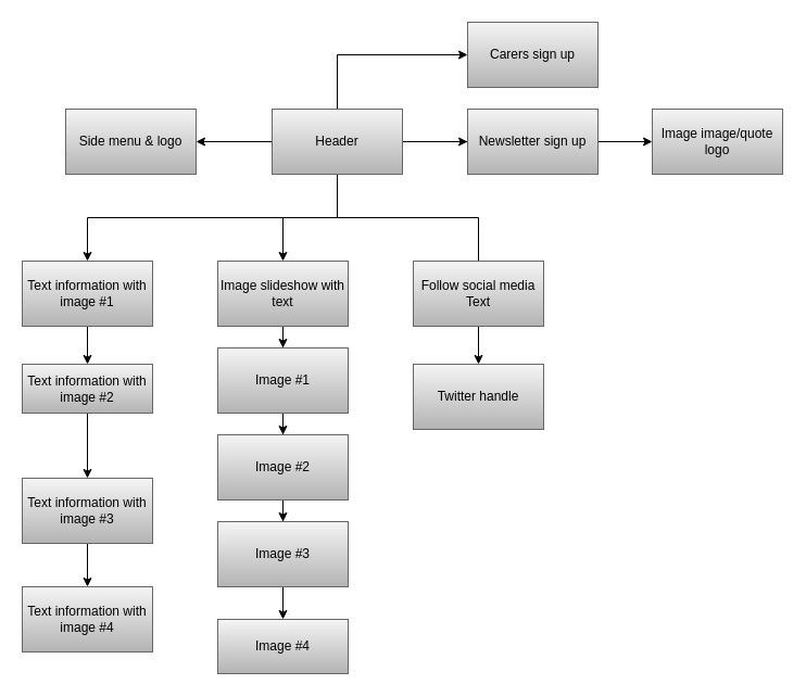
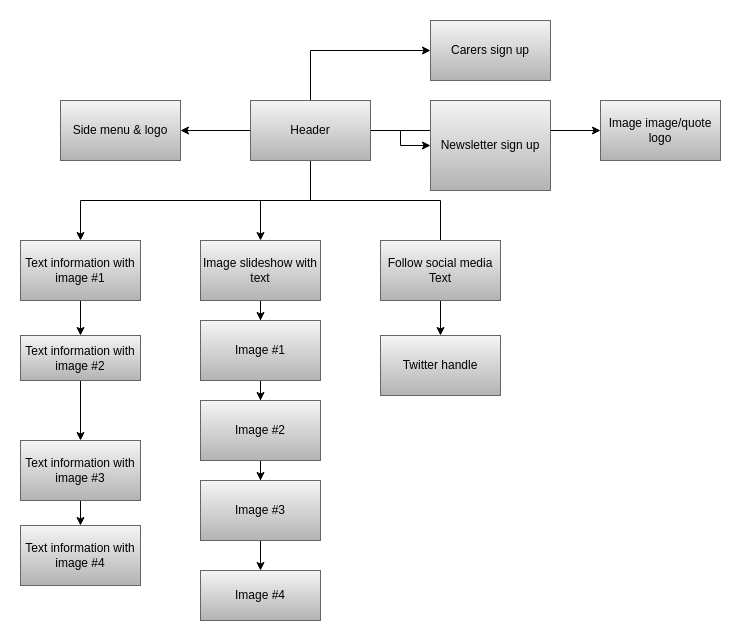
  <mxCell id="0" />
  <mxCell id="1" parent="0" />
  <mxCell id="2" source="9" value="" parent="1" style="edgeStyle=orthogonalEdgeStyle;rounded=0;orthogonalLoop=1;jettySize=auto;html=1;" edge="1" target="20"><mxGeometry as="geometry" relative="1" /></mxCell>
  <mxCell id="3" source="9" value="" parent="1" style="edgeStyle=orthogonalEdgeStyle;rounded=0;orthogonalLoop=1;jettySize=auto;html=1;" edge="1" target="19"><mxGeometry as="geometry" relative="1" /></mxCell>
  <mxCell id="4" source="9" value="" parent="1" style="edgeStyle=orthogonalEdgeStyle;rounded=0;orthogonalLoop=1;jettySize=auto;html=1;" edge="1" target="18"><mxGeometry as="geometry" relative="1" /></mxCell>
  <mxCell id="5" source="9" value="" parent="1" style="edgeStyle=orthogonalEdgeStyle;rounded=0;orthogonalLoop=1;jettySize=auto;html=1;" edge="1" target="17"><mxGeometry as="geometry" relative="1"><Array as="points"><mxPoint x="310" y="50" /></Array></mxGeometry></mxCell>
  <mxCell id="6" source="9" value="" parent="1" style="edgeStyle=orthogonalEdgeStyle;rounded=0;orthogonalLoop=1;jettySize=auto;html=1;entryX=0.5;entryY=0;entryDx=0;entryDy=0;" edge="1" target="11"><mxGeometry as="geometry" relative="1"><Array as="points"><mxPoint x="310" y="200" /><mxPoint y="200" x="80" /></Array></mxGeometry></mxCell>
  <mxCell id="7" source="9" parent="1" style="edgeStyle=orthogonalEdgeStyle;rounded=0;orthogonalLoop=1;jettySize=auto;html=1;entryX=0.5;entryY=0;entryDx=0;entryDy=0;" edge="1" target="22"><mxGeometry as="geometry" relative="1" /></mxCell>
  <mxCell id="8" source="9" parent="1" style="edgeStyle=orthogonalEdgeStyle;rounded=0;orthogonalLoop=1;jettySize=auto;html=1;entryX=0.5;entryY=0.167;entryDx=0;entryDy=0;entryPerimeter=0;" edge="1" target="31"><mxGeometry as="geometry" relative="1"><Array as="points"><mxPoint x="310" y="200" /><mxPoint x="440" y="200" /></Array></mxGeometry></mxCell>
  <mxCell id="9" value="Header" parent="1" style="rounded=0;whiteSpace=wrap;html=1;gradientColor=#b3b3b3;fillColor=#f5f5f5;strokeColor=#666666;" vertex="1"><mxGeometry as="geometry" x="250" y="100" width="120" height="60" /></mxCell>
  <mxCell id="10" source="11" value="" parent="1" style="edgeStyle=orthogonalEdgeStyle;rounded=0;orthogonalLoop=1;jettySize=auto;html=1;" edge="1" target="13"><mxGeometry as="geometry" relative="1" /></mxCell>
  <mxCell id="11" value="Text information with image #1" parent="1" style="rounded=0;whiteSpace=wrap;html=1;gradientColor=#b3b3b3;fillColor=#f5f5f5;strokeColor=#666666;" vertex="1"><mxGeometry as="geometry" x="20" y="240" width="120" height="60" /></mxCell>
  <mxCell id="12" source="13" value="" parent="1" style="edgeStyle=orthogonalEdgeStyle;rounded=0;orthogonalLoop=1;jettySize=auto;html=1;" edge="1" target="15"><mxGeometry as="geometry" relative="1" /></mxCell>
  <mxCell id="13" value="Text information with image #2" parent="1" style="rounded=0;whiteSpace=wrap;html=1;gradientColor=#b3b3b3;fillColor=#f5f5f5;strokeColor=#666666;" vertex="1"><mxGeometry x="20" y="335" as="geometry" width="120" height="45" /></mxCell>
  <mxCell id="14" source="15" value="" parent="1" style="edgeStyle=orthogonalEdgeStyle;rounded=0;orthogonalLoop=1;jettySize=auto;html=1;" edge="1" target="16"><mxGeometry as="geometry" relative="1" /></mxCell>
  <mxCell id="15" value="Text information with image #3" parent="1" style="rounded=0;whiteSpace=wrap;html=1;gradientColor=#b3b3b3;fillColor=#f5f5f5;strokeColor=#666666;" vertex="1"><mxGeometry as="geometry" x="20" y="440" width="120" height="60" /></mxCell>
- <mxCell id="16" value="Text information with image #4" parent="1" style="rounded=0;whiteSpace=wrap;html=1;gradientColor=#b3b3b3;fillColor=#f5f5f5;strokeColor=#666666;" vertex="1"><mxGeometry as="geometry" x="20" y="540" width="120" height="60" /></mxCell>
+ <mxCell id="16" value="Text information with image #4" parent="1" style="rounded=0;whiteSpace=wrap;html=1;gradientColor=#b3b3b3;fillColor=#f5f5f5;strokeColor=#666666;" vertex="1"><mxGeometry x="20" y="525" as="geometry" width="120" height="60" /></mxCell>
  <mxCell id="17" value="Carers sign up" parent="1" style="rounded=0;whiteSpace=wrap;html=1;gradientColor=#b3b3b3;fillColor=#f5f5f5;strokeColor=#666666;" vertex="1"><mxGeometry as="geometry" x="430" y="20" width="120" height="60" /></mxCell>
  <mxCell id="18" value="Image image/quote logo" parent="1" style="rounded=0;whiteSpace=wrap;html=1;gradientColor=#b3b3b3;fillColor=#f5f5f5;strokeColor=#666666;" vertex="1"><mxGeometry as="geometry" x="600" y="100" width="120" height="60" /></mxCell>
  <mxCell id="19" value="Side menu &amp;amp; logo" parent="1" style="rounded=0;whiteSpace=wrap;html=1;gradientColor=#b3b3b3;fillColor=#f5f5f5;strokeColor=#666666;" vertex="1"><mxGeometry as="geometry" x="60" y="100" width="120" height="60" /></mxCell>
- <mxCell id="20" value="Newsletter sign up" parent="1" style="rounded=0;whiteSpace=wrap;html=1;gradientColor=#b3b3b3;fillColor=#f5f5f5;strokeColor=#666666;" vertex="1"><mxGeometry as="geometry" x="430" y="100" width="120" height="60" /></mxCell>
+ <mxCell id="20" value="Newsletter sign up" parent="1" style="rounded=0;whiteSpace=wrap;html=1;gradientColor=#b3b3b3;fillColor=#f5f5f5;strokeColor=#666666;" vertex="1"><mxGeometry x="430" y="100" as="geometry" width="120" height="90" /></mxCell>
  <mxCell id="21" source="22" value="" parent="1" style="edgeStyle=orthogonalEdgeStyle;rounded=0;orthogonalLoop=1;jettySize=auto;html=1;" edge="1" target="24"><mxGeometry as="geometry" relative="1" /></mxCell>
  <mxCell id="22" value="Image slideshow with text" parent="1" style="rounded=0;whiteSpace=wrap;html=1;gradientColor=#b3b3b3;fillColor=#f5f5f5;strokeColor=#666666;" vertex="1"><mxGeometry as="geometry" x="200" y="240" width="120" height="60" /></mxCell>
  <mxCell id="23" source="24" value="" parent="1" style="edgeStyle=orthogonalEdgeStyle;rounded=0;orthogonalLoop=1;jettySize=auto;html=1;" edge="1" target="26"><mxGeometry as="geometry" relative="1" /></mxCell>
  <mxCell id="24" value="Image #1" parent="1" style="rounded=0;whiteSpace=wrap;html=1;gradientColor=#b3b3b3;fillColor=#f5f5f5;strokeColor=#666666;" vertex="1"><mxGeometry as="geometry" x="200" y="320" width="120" height="60" /></mxCell>
  <mxCell id="25" source="26" value="" parent="1" style="edgeStyle=orthogonalEdgeStyle;rounded=0;orthogonalLoop=1;jettySize=auto;html=1;" edge="1" target="28"><mxGeometry as="geometry" relative="1" /></mxCell>
  <mxCell id="26" value="Image #2" parent="1" style="rounded=0;whiteSpace=wrap;html=1;gradientColor=#b3b3b3;fillColor=#f5f5f5;strokeColor=#666666;" vertex="1"><mxGeometry as="geometry" x="200" y="400" width="120" height="60" /></mxCell>
  <mxCell id="27" source="28" value="" parent="1" style="edgeStyle=orthogonalEdgeStyle;rounded=0;orthogonalLoop=1;jettySize=auto;html=1;" edge="1" target="29"><mxGeometry as="geometry" relative="1" /></mxCell>
  <mxCell id="28" value="Image #3" parent="1" style="rounded=0;whiteSpace=wrap;html=1;gradientColor=#b3b3b3;fillColor=#f5f5f5;strokeColor=#666666;" vertex="1"><mxGeometry as="geometry" x="200" y="480" width="120" height="60" /></mxCell>
  <mxCell id="29" value="Image #4" parent="1" style="rounded=0;whiteSpace=wrap;html=1;gradientColor=#b3b3b3;fillColor=#f5f5f5;strokeColor=#666666;" vertex="1"><mxGeometry x="200" y="570" as="geometry" width="120" height="50" /></mxCell>
  <mxCell id="30" source="31" value="" parent="1" style="edgeStyle=orthogonalEdgeStyle;rounded=0;orthogonalLoop=1;jettySize=auto;html=1;" edge="1" target="32"><mxGeometry as="geometry" relative="1" /></mxCell>
  <mxCell id="31" value="Follow social media Text" parent="1" style="rounded=0;whiteSpace=wrap;html=1;gradientColor=#b3b3b3;fillColor=#f5f5f5;strokeColor=#666666;" vertex="1"><mxGeometry as="geometry" x="380" y="240" width="120" height="60" /></mxCell>
  <mxCell id="32" value="Twitter handle" parent="1" style="rounded=0;whiteSpace=wrap;html=1;gradientColor=#b3b3b3;fillColor=#f5f5f5;strokeColor=#666666;" vertex="1"><mxGeometry as="geometry" x="380" y="335" width="120" height="60" /></mxCell>
